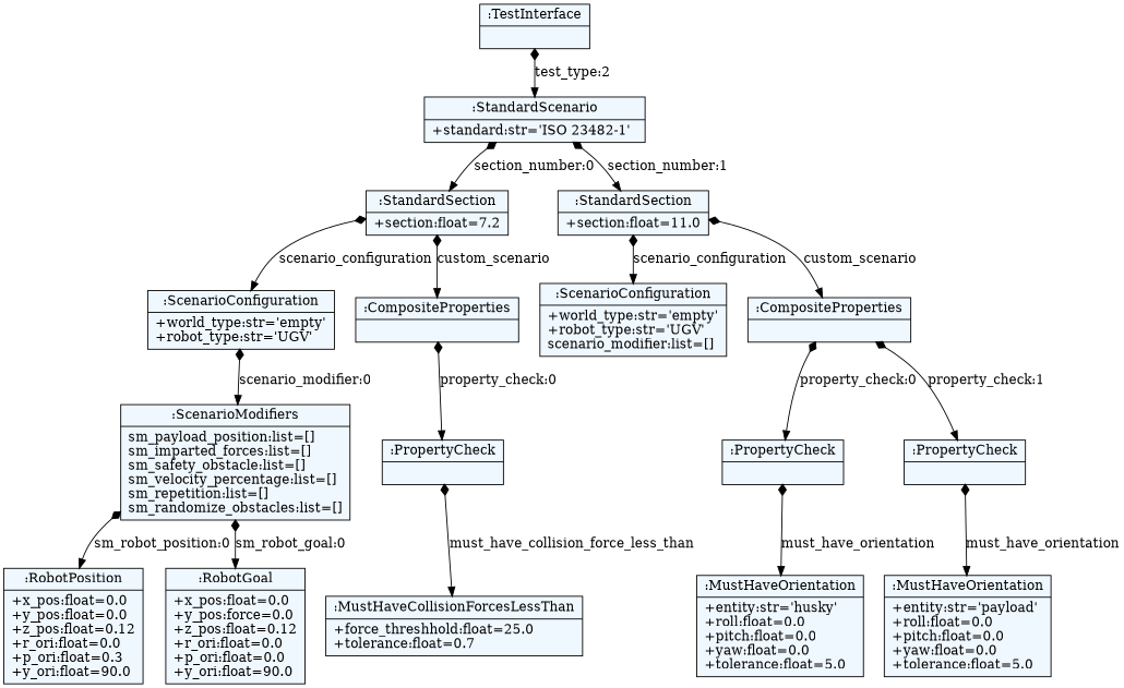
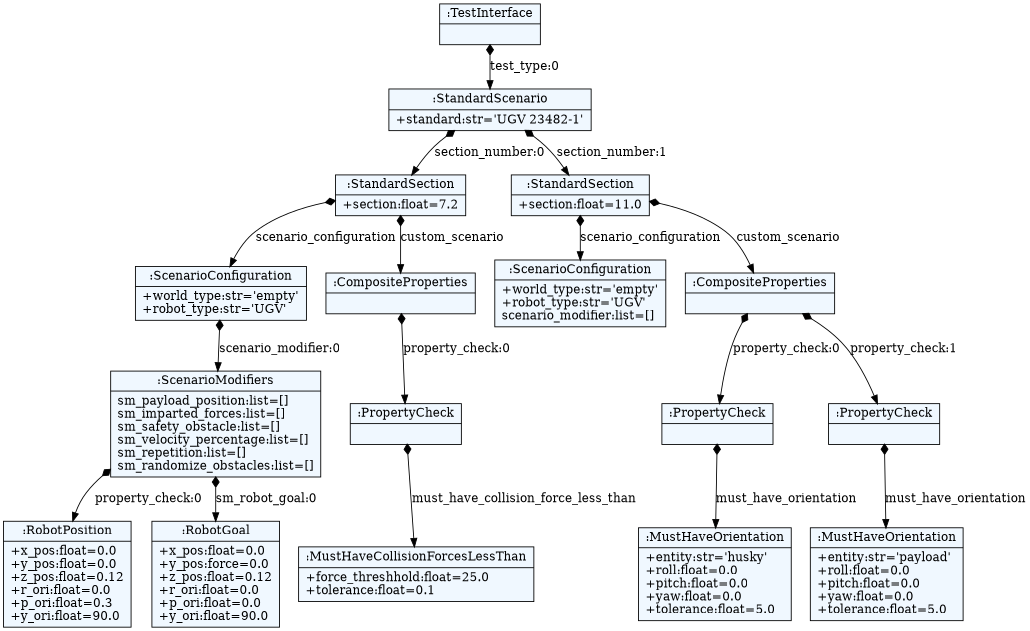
  digraph {
    fontname="Bitstream Vera Sans"
    fontsize=8
    nodesep=0.3
    node [fillcolor=aliceblue shape=record style=filled]
    edge [arrowtail=diamond dir=both]
    n1 [label="{:TestInterface|}"]
-   n2 [label="{:StandardScenario|+standard:str='ISO 23482-1'\l}"]
+   n2 [label="{:StandardScenario|+standard:str='UGV 23482-1'\l}"]
    n3 [label="{:StandardSection|+section:float=7.2\l}"]
    n4 [label="{:StandardSection|+section:float=11.0\l}"]
    n5 [label="{:ScenarioConfiguration|+world_type:str='empty'\l+robot_type:str='UGV'\l}"]
    n6 [label="{:CompositeProperties|}"]
    n7 [label="{:ScenarioConfiguration|+world_type:str='empty'\l+robot_type:str='UGV'\lscenario_modifier:list=[]\l}"]
    n8 [label="{:CompositeProperties|}"]
    n9 [label="{:ScenarioModifiers|sm_payload_position:list=[]\lsm_imparted_forces:list=[]\lsm_safety_obstacle:list=[]\lsm_velocity_percentage:list=[]\lsm_repetition:list=[]\lsm_randomize_obstacles:list=[]\l}"]
    n10 [label="{:PropertyCheck|}"]
    n11 [label="{:RobotPosition|+x_pos:float=0.0\l+y_pos:float=0.0\l+z_pos:float=0.12\l+r_ori:float=0.0\l+p_ori:float=0.3\l+y_ori:float=90.0\l}"]
    n12 [label="{:RobotGoal|+x_pos:float=0.0\l+y_pos:force=0.0\l+z_pos:float=0.12\l+r_ori:float=0.0\l+p_ori:float=0.0\l+y_ori:float=90.0\l}"]
-   n13 [label="{:MustHaveCollisionForcesLessThan|+force_threshhold:float=25.0\l+tolerance:float=0.7\l}"]
+   n13 [label="{:MustHaveCollisionForcesLessThan|+force_threshhold:float=25.0\l+tolerance:float=0.1\l}"]
    n14 [label="{:PropertyCheck|}"]
    n15 [label="{:PropertyCheck|}"]
    n16 [label="{:MustHaveOrientation|+entity:str='husky'\l+roll:float=0.0\l+pitch:float=0.0\l+yaw:float=0.0\l+tolerance:float=5.0\l}"]
    n17 [label="{:MustHaveOrientation|+entity:str='payload'\l+roll:float=0.0\l+pitch:float=0.0\l+yaw:float=0.0\l+tolerance:float=5.0\l}"]
-   n1 -> n2 [label="test_type:2"]
+   n1 -> n2 [label="test_type:0"]
    n2 -> n3 [label="section_number:0"]
    n2 -> n4 [label="section_number:1"]
    n3 -> n5 [label=scenario_configuration]
    n3 -> n6 [label=custom_scenario]
    n4 -> n7 [label=scenario_configuration]
    n4 -> n8 [label=custom_scenario]
    n5 -> n9 [label="scenario_modifier:0"]
    n6 -> n10 [label="property_check:0"]
    n8 -> n14 [label="property_check:0"]
    n8 -> n15 [label="property_check:1"]
-   n9 -> n11 [label="sm_robot_position:0"]
+   n9 -> n11 [label="property_check:0"]
    n9 -> n12 [label="sm_robot_goal:0"]
    n10 -> n13 [label=must_have_collision_force_less_than]
    n14 -> n16 [label=must_have_orientation]
    n15 -> n17 [label=must_have_orientation]
  }
